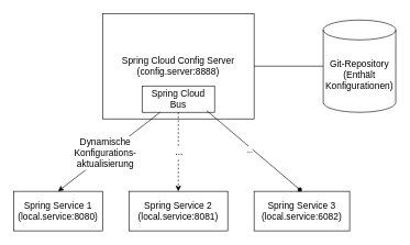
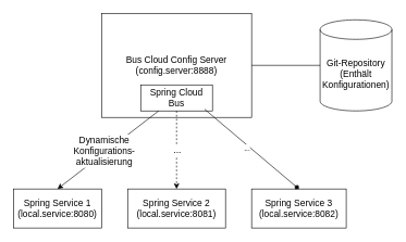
  <mxCell id="0" />
  <mxCell id="1" parent="0" />
- <mxCell id="2" value="&lt;div style=&quot;font-size: 14px;&quot;&gt;Spring Cloud Config Server&lt;br style=&quot;font-size: 14px;&quot;&gt;&lt;/div&gt;(config.server:8888)" style="rounded=0;whiteSpace=wrap;html=1;fontSize=14;" parent="1" vertex="1"><mxGeometry x="155" y="20" width="230" height="160" as="geometry" /></mxCell>
+ <mxCell id="2" value="&lt;div style=&quot;font-size: 14px;&quot;&gt;Bus Cloud Config Server&lt;br style=&quot;font-size: 14px;&quot;&gt;&lt;/div&gt;(config.server:8888)" style="rounded=0;whiteSpace=wrap;html=1;fontSize=14;" parent="1" vertex="1"><mxGeometry x="155" y="20" width="230" height="160" as="geometry" /></mxCell>
  <mxCell id="3" value="Spring Cloud Bus" style="rounded=0;whiteSpace=wrap;html=1;fontSize=14;" parent="1" vertex="1"><mxGeometry x="215" y="130" width="110" height="40" as="geometry" /></mxCell>
  <mxCell id="4" value="Spring Service 1&lt;br&gt;(local.service:8080)" style="rounded=0;whiteSpace=wrap;html=1;fontSize=14;" parent="1" vertex="1"><mxGeometry x="20" y="290" width="135" height="60" as="geometry" /></mxCell>
  <mxCell id="5" value="Spring Service 2&lt;br&gt;(local.service:8081)" style="rounded=0;whiteSpace=wrap;html=1;fontSize=14;" parent="1" vertex="1"><mxGeometry x="195" y="290" width="150" height="60" as="geometry" /></mxCell>
- <mxCell id="6" value="Spring Service 3&lt;br&gt;(local.service:6082)" style="rounded=0;whiteSpace=wrap;html=1;fontSize=14;" parent="1" vertex="1"><mxGeometry x="385" y="290" width="145" height="60" as="geometry" /></mxCell>
+ <mxCell id="6" value="Spring Service 3&lt;br&gt;(local.service:8082)" style="rounded=0;whiteSpace=wrap;html=1;fontSize=14;" parent="1" vertex="1"><mxGeometry x="385" y="290" width="145" height="60" as="geometry" /></mxCell>
  <mxCell id="7" value="" style="endArrow=classic;html=1;rounded=0;entryX=0.5;entryY=0;entryDx=0;entryDy=0;exitX=0.5;exitY=1;exitDx=0;exitDy=0;fontSize=14;dashed=1;" parent="1" source="3" target="5" edge="1"><mxGeometry width="50" height="50" relative="1" as="geometry"><mxPoint x="250" y="290" as="sourcePoint" /><mxPoint x="300" y="240" as="targetPoint" /></mxGeometry></mxCell>
  <mxCell id="8" value="..." style="edgeLabel;html=1;align=center;verticalAlign=middle;resizable=0;points=[];fontSize=14;" parent="7" vertex="1" connectable="0"><mxGeometry x="-0.233" y="-3" relative="1" as="geometry"><mxPoint x="3" y="14" as="offset" /></mxGeometry></mxCell>
  <mxCell id="9" value="&lt;div style=&quot;font-size: 14px;&quot;&gt;Git-Repository&lt;/div&gt;&lt;div style=&quot;font-size: 14px;&quot;&gt;(Enthält Konfigurationen)&lt;br style=&quot;font-size: 14px;&quot;&gt;&lt;/div&gt;" style="shape=cylinder3;whiteSpace=wrap;html=1;boundedLbl=1;backgroundOutline=1;size=15;fontSize=14;" parent="1" vertex="1"><mxGeometry x="490" y="30" width="110" height="140" as="geometry" /></mxCell>
  <mxCell id="10" value="" style="endArrow=none;html=1;rounded=0;entryX=0;entryY=0.5;entryDx=0;entryDy=0;entryPerimeter=0;exitX=1;exitY=0.5;exitDx=0;exitDy=0;fontSize=14;" parent="1" source="2" target="9" edge="1"><mxGeometry width="50" height="50" relative="1" as="geometry"><mxPoint x="250" y="290" as="sourcePoint" /><mxPoint x="300" y="240" as="targetPoint" /></mxGeometry></mxCell>
  <mxCell id="11" value="" style="endArrow=classic;html=1;rounded=0;entryX=0.5;entryY=0;entryDx=0;entryDy=0;exitX=0.25;exitY=1;exitDx=0;exitDy=0;fontSize=14;" parent="1" source="3" target="4" edge="1"><mxGeometry width="50" height="50" relative="1" as="geometry"><mxPoint x="250" y="290" as="sourcePoint" /><mxPoint x="300" y="240" as="targetPoint" /></mxGeometry></mxCell>
  <mxCell id="12" value="&lt;div style=&quot;font-size: 14px;&quot;&gt;Dynamische&lt;/div&gt;&lt;div style=&quot;font-size: 14px;&quot;&gt;Konfigurations-&lt;/div&gt;&lt;div style=&quot;font-size: 14px;&quot;&gt;aktualisierung&lt;br style=&quot;font-size: 14px;&quot;&gt;&lt;/div&gt;" style="edgeLabel;html=1;align=center;verticalAlign=middle;resizable=0;points=[];" parent="11" vertex="1" connectable="0"><mxGeometry x="0.062" y="-3" relative="1" as="geometry"><mxPoint as="offset" /></mxGeometry></mxCell>
  <mxCell id="13" value="" style="endArrow=diamond;html=1;rounded=0;entryX=0.5;entryY=0;entryDx=0;entryDy=0;exitX=0.89;exitY=0.933;exitDx=0;exitDy=0;exitPerimeter=0;fontSize=14;" parent="1" source="3" target="6" edge="1"><mxGeometry width="50" height="50" relative="1" as="geometry"><mxPoint x="250" y="290" as="sourcePoint" /><mxPoint x="300" y="240" as="targetPoint" /></mxGeometry></mxCell>
  <mxCell id="14" value="..." style="edgeLabel;html=1;align=center;verticalAlign=middle;resizable=0;points=[];" parent="13" vertex="1" connectable="0"><mxGeometry x="-0.069" y="-4" relative="1" as="geometry"><mxPoint as="offset" /></mxGeometry></mxCell>
